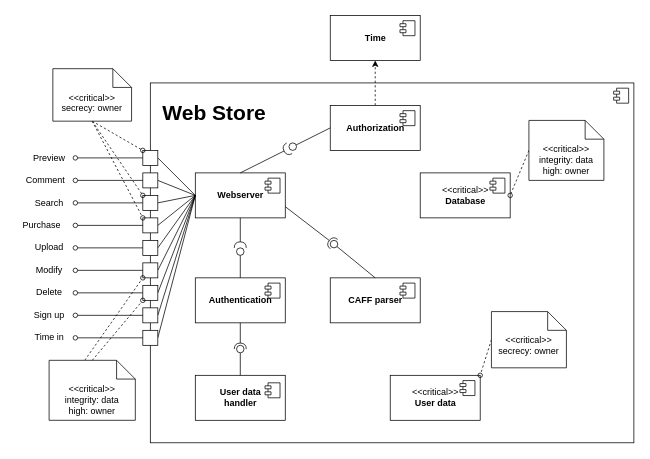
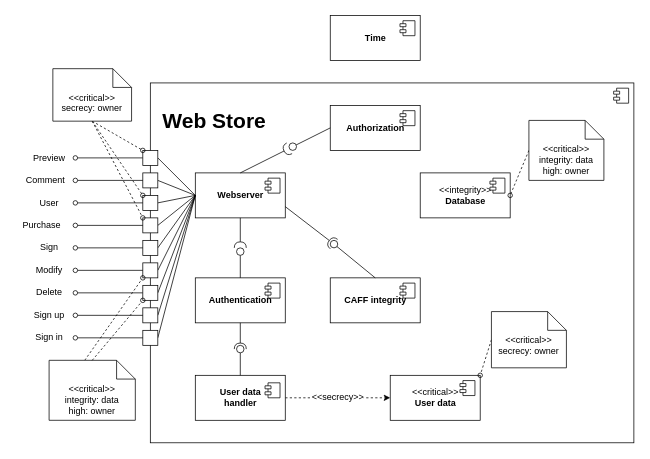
  <mxCell id="0" />
  <mxCell id="1" parent="0" />
  <mxCell id="2" value="" style="html=1;dropTarget=0;align=left;" parent="1" vertex="1"><mxGeometry x="200" y="110" width="645" height="480" as="geometry" /></mxCell>
  <mxCell id="3" value="" style="shape=module;jettyWidth=8;jettyHeight=4;" parent="2" vertex="1"><mxGeometry x="1" width="20" height="20" relative="1" as="geometry"><mxPoint x="-27" y="7" as="offset" /></mxGeometry></mxCell>
- <mxCell id="4" value="Web Store" style="text;html=1;align=center;verticalAlign=middle;resizable=0;points=[];autosize=1;strokeColor=none;fillColor=none;fontSize=28;fontStyle=1" parent="1" vertex="1"><mxGeometry x="210" y="130" width="150" height="40" as="geometry" /></mxCell>
+ <mxCell id="4" value="Web Store" style="text;html=1;align=center;verticalAlign=middle;resizable=0;points=[];autosize=1;strokeColor=none;fillColor=none;fontSize=28;fontStyle=1" parent="1" vertex="1"><mxGeometry x="210" y="140" width="150" height="40" as="geometry" /></mxCell>
  <mxCell id="5" value="&lt;b&gt;Webserver&lt;/b&gt;" style="html=1;dropTarget=0;fontSize=12;" parent="1" vertex="1"><mxGeometry x="260" y="230" width="120" height="60" as="geometry" /></mxCell>
  <mxCell id="6" value="" style="shape=module;jettyWidth=8;jettyHeight=4;fontSize=28;" parent="5" vertex="1"><mxGeometry x="1" width="20" height="20" relative="1" as="geometry"><mxPoint x="-27" y="7" as="offset" /></mxGeometry></mxCell>
  <mxCell id="7" value="&lt;b&gt;Authentication&lt;/b&gt;" style="html=1;dropTarget=0;fontSize=12;" parent="1" vertex="1"><mxGeometry x="260" y="370" width="120" height="60" as="geometry" /></mxCell>
  <mxCell id="8" value="" style="shape=module;jettyWidth=8;jettyHeight=4;fontSize=28;" parent="7" vertex="1"><mxGeometry x="1" width="20" height="20" relative="1" as="geometry"><mxPoint x="-27" y="7" as="offset" /></mxGeometry></mxCell>
- <mxCell id="9" style="edgeStyle=none;rounded=0;orthogonalLoop=1;jettySize=auto;html=1;exitX=0.5;exitY=0;exitDx=0;exitDy=0;entryX=0.5;entryY=1;entryDx=0;entryDy=0;dashed=1;fontSize=12;endArrow=classic;endFill=1;" parent="1" source="10" target="21" edge="1"><mxGeometry relative="1" as="geometry" /></mxCell>
  <mxCell id="10" value="&lt;b&gt;Authorization&lt;/b&gt;" style="html=1;dropTarget=0;fontSize=12;" parent="1" vertex="1"><mxGeometry x="440" y="140" width="120" height="60" as="geometry" /></mxCell>
  <mxCell id="11" value="" style="shape=module;jettyWidth=8;jettyHeight=4;fontSize=28;" parent="10" vertex="1"><mxGeometry x="1" width="20" height="20" relative="1" as="geometry"><mxPoint x="-27" y="7" as="offset" /></mxGeometry></mxCell>
- <mxCell id="12" value="&lt;b&gt;CAFF parser&lt;/b&gt;" style="html=1;dropTarget=0;fontSize=12;" parent="1" vertex="1"><mxGeometry x="440" y="370" width="120" height="60" as="geometry" /></mxCell>
+ <mxCell id="12" value="&lt;b&gt;CAFF integrity&lt;/b&gt;" style="html=1;dropTarget=0;fontSize=12;" parent="1" vertex="1"><mxGeometry x="440" y="370" width="120" height="60" as="geometry" /></mxCell>
  <mxCell id="13" value="" style="shape=module;jettyWidth=8;jettyHeight=4;fontSize=28;" parent="12" vertex="1"><mxGeometry x="1" width="20" height="20" relative="1" as="geometry"><mxPoint x="-27" y="7" as="offset" /></mxGeometry></mxCell>
+ <mxCell id="14" value="&amp;lt;&amp;lt;secrecy&amp;gt;&amp;gt;" style="edgeStyle=none;rounded=0;orthogonalLoop=1;jettySize=auto;html=1;exitX=1;exitY=0.5;exitDx=0;exitDy=0;entryX=0;entryY=0.5;entryDx=0;entryDy=0;fontSize=12;endArrow=classic;endFill=1;dashed=1;" parent="1" source="15" target="17" edge="1"><mxGeometry relative="1" as="geometry" /></mxCell>
  <mxCell id="15" value="&lt;div&gt;&lt;b&gt;User data &lt;br&gt;&lt;/b&gt;&lt;/div&gt;&lt;div&gt;&lt;b&gt;handler&lt;/b&gt;&lt;/div&gt;" style="html=1;dropTarget=0;fontSize=12;" parent="1" vertex="1"><mxGeometry x="260" y="500" width="120" height="60" as="geometry" /></mxCell>
  <mxCell id="16" value="" style="shape=module;jettyWidth=8;jettyHeight=4;fontSize=28;" parent="15" vertex="1"><mxGeometry x="1" width="20" height="20" relative="1" as="geometry"><mxPoint x="-27" y="10" as="offset" /></mxGeometry></mxCell>
  <mxCell id="17" value="&lt;div&gt;&amp;lt;&amp;lt;critical&amp;gt;&amp;gt;&lt;br&gt;&lt;/div&gt;&lt;div&gt;&lt;b&gt;User data&lt;/b&gt;&lt;/div&gt;" style="html=1;dropTarget=0;fontSize=12;" parent="1" vertex="1"><mxGeometry x="520" y="500" width="120" height="60" as="geometry" /></mxCell>
  <mxCell id="18" value="" style="shape=module;jettyWidth=8;jettyHeight=4;fontSize=28;" parent="17" vertex="1"><mxGeometry x="1" width="20" height="20" relative="1" as="geometry"><mxPoint x="-27" y="7" as="offset" /></mxGeometry></mxCell>
- <mxCell id="19" value="&lt;div&gt;&amp;lt;&amp;lt;critical&amp;gt;&amp;gt;&lt;/div&gt;&lt;div&gt;&lt;b&gt;Database&lt;/b&gt;&lt;/div&gt;" style="html=1;dropTarget=0;fontSize=12;" parent="1" vertex="1"><mxGeometry x="560" y="230" width="120" height="60" as="geometry" /></mxCell>
+ <mxCell id="19" value="&lt;div&gt;&amp;lt;&amp;lt;integrity&amp;gt;&amp;gt;&lt;/div&gt;&lt;div&gt;&lt;b&gt;Database&lt;/b&gt;&lt;/div&gt;" style="html=1;dropTarget=0;fontSize=12;" parent="1" vertex="1"><mxGeometry x="560" y="230" width="120" height="60" as="geometry" /></mxCell>
  <mxCell id="20" value="" style="shape=module;jettyWidth=8;jettyHeight=4;fontSize=28;" parent="19" vertex="1"><mxGeometry x="1" width="20" height="20" relative="1" as="geometry"><mxPoint x="-27" y="7" as="offset" /></mxGeometry></mxCell>
  <mxCell id="21" value="&lt;b&gt;Time&lt;/b&gt;" style="html=1;dropTarget=0;fontSize=12;" parent="1" vertex="1"><mxGeometry x="440" y="20" width="120" height="60" as="geometry" /></mxCell>
  <mxCell id="22" value="" style="shape=module;jettyWidth=8;jettyHeight=4;fontSize=28;" parent="21" vertex="1"><mxGeometry x="1" width="20" height="20" relative="1" as="geometry"><mxPoint x="-27" y="7" as="offset" /></mxGeometry></mxCell>
  <mxCell id="23" style="edgeStyle=none;rounded=0;orthogonalLoop=1;jettySize=auto;html=1;exitX=0;exitY=0.5;exitDx=0;exitDy=0;fontSize=12;endArrow=oval;endFill=0;" parent="1" source="25" edge="1"><mxGeometry relative="1" as="geometry"><mxPoint x="100" y="210" as="targetPoint" /></mxGeometry></mxCell>
  <mxCell id="24" style="rounded=0;orthogonalLoop=1;jettySize=auto;html=1;exitX=1;exitY=0.5;exitDx=0;exitDy=0;entryX=0;entryY=0.5;entryDx=0;entryDy=0;endArrow=none;endFill=0;" parent="1" source="25" target="5" edge="1"><mxGeometry relative="1" as="geometry" /></mxCell>
  <mxCell id="25" value="" style="whiteSpace=wrap;html=1;aspect=fixed;fontSize=12;" parent="1" vertex="1"><mxGeometry x="190" y="200" width="20" height="20" as="geometry" /></mxCell>
  <mxCell id="26" style="edgeStyle=none;rounded=0;orthogonalLoop=1;jettySize=auto;html=1;exitX=1;exitY=0.5;exitDx=0;exitDy=0;entryX=0;entryY=0.5;entryDx=0;entryDy=0;endArrow=none;endFill=0;" parent="1" source="27" target="5" edge="1"><mxGeometry relative="1" as="geometry" /></mxCell>
  <mxCell id="27" value="" style="whiteSpace=wrap;html=1;aspect=fixed;fontSize=12;" parent="1" vertex="1"><mxGeometry x="190" y="230" width="20" height="20" as="geometry" /></mxCell>
  <mxCell id="28" style="edgeStyle=none;rounded=0;orthogonalLoop=1;jettySize=auto;html=1;exitX=1;exitY=0.5;exitDx=0;exitDy=0;entryX=0;entryY=0.5;entryDx=0;entryDy=0;endArrow=none;endFill=0;" parent="1" source="29" target="5" edge="1"><mxGeometry relative="1" as="geometry" /></mxCell>
  <mxCell id="29" value="" style="whiteSpace=wrap;html=1;aspect=fixed;fontSize=12;" parent="1" vertex="1"><mxGeometry x="190" y="260" width="20" height="20" as="geometry" /></mxCell>
  <mxCell id="30" style="edgeStyle=none;rounded=0;orthogonalLoop=1;jettySize=auto;html=1;exitX=1;exitY=0.5;exitDx=0;exitDy=0;entryX=0;entryY=0.5;entryDx=0;entryDy=0;endArrow=none;endFill=0;" parent="1" source="31" target="5" edge="1"><mxGeometry relative="1" as="geometry" /></mxCell>
  <mxCell id="31" value="" style="whiteSpace=wrap;html=1;aspect=fixed;fontSize=12;" parent="1" vertex="1"><mxGeometry x="190" y="290" width="20" height="20" as="geometry" /></mxCell>
  <mxCell id="32" style="edgeStyle=none;rounded=0;orthogonalLoop=1;jettySize=auto;html=1;exitX=1;exitY=0.5;exitDx=0;exitDy=0;entryX=0;entryY=0.5;entryDx=0;entryDy=0;endArrow=none;endFill=0;" parent="1" source="33" target="5" edge="1"><mxGeometry relative="1" as="geometry" /></mxCell>
  <mxCell id="33" value="" style="whiteSpace=wrap;html=1;aspect=fixed;fontSize=12;" parent="1" vertex="1"><mxGeometry x="190" y="320" width="20" height="20" as="geometry" /></mxCell>
  <mxCell id="34" style="edgeStyle=none;rounded=0;orthogonalLoop=1;jettySize=auto;html=1;exitX=1;exitY=0.5;exitDx=0;exitDy=0;entryX=0;entryY=0.5;entryDx=0;entryDy=0;endArrow=none;endFill=0;" parent="1" source="35" target="5" edge="1"><mxGeometry relative="1" as="geometry" /></mxCell>
  <mxCell id="35" value="" style="whiteSpace=wrap;html=1;aspect=fixed;fontSize=12;" parent="1" vertex="1"><mxGeometry x="190" y="350" width="20" height="20" as="geometry" /></mxCell>
  <mxCell id="36" style="edgeStyle=none;rounded=0;orthogonalLoop=1;jettySize=auto;html=1;exitX=1;exitY=0.5;exitDx=0;exitDy=0;entryX=0;entryY=0.5;entryDx=0;entryDy=0;endArrow=none;endFill=0;" parent="1" source="37" target="5" edge="1"><mxGeometry relative="1" as="geometry" /></mxCell>
  <mxCell id="37" value="" style="whiteSpace=wrap;html=1;aspect=fixed;fontSize=12;" parent="1" vertex="1"><mxGeometry x="190" y="410" width="20" height="20" as="geometry" /></mxCell>
  <mxCell id="38" style="edgeStyle=none;rounded=0;orthogonalLoop=1;jettySize=auto;html=1;exitX=1;exitY=0.5;exitDx=0;exitDy=0;entryX=0;entryY=0.5;entryDx=0;entryDy=0;endArrow=none;endFill=0;" parent="1" source="39" target="5" edge="1"><mxGeometry relative="1" as="geometry" /></mxCell>
  <mxCell id="39" value="" style="whiteSpace=wrap;html=1;aspect=fixed;fontSize=12;" parent="1" vertex="1"><mxGeometry x="190" y="440" width="20" height="20" as="geometry" /></mxCell>
  <mxCell id="40" value="Preview" style="text;html=1;align=center;verticalAlign=middle;resizable=0;points=[];autosize=1;strokeColor=none;fillColor=none;fontSize=12;" parent="1" vertex="1"><mxGeometry x="35" y="200" width="60" height="20" as="geometry" /></mxCell>
  <mxCell id="41" value="Sign up" style="text;html=1;align=center;verticalAlign=middle;resizable=0;points=[];autosize=1;strokeColor=none;fillColor=none;fontSize=12;" parent="1" vertex="1"><mxGeometry x="40" y="410" width="50" height="20" as="geometry" /></mxCell>
- <mxCell id="42" value="Time in" style="text;html=1;align=center;verticalAlign=middle;resizable=0;points=[];autosize=1;strokeColor=none;fillColor=none;fontSize=12;" parent="1" vertex="1"><mxGeometry x="40" y="440" width="50" height="20" as="geometry" /></mxCell>
- <mxCell id="43" value="Search" style="text;html=1;align=center;verticalAlign=middle;resizable=0;points=[];autosize=1;strokeColor=none;fillColor=none;fontSize=12;" parent="1" vertex="1"><mxGeometry x="40" y="260" width="50" height="20" as="geometry" /></mxCell>
+ <mxCell id="42" value="Sign in" style="text;html=1;align=center;verticalAlign=middle;resizable=0;points=[];autosize=1;strokeColor=none;fillColor=none;fontSize=12;" parent="1" vertex="1"><mxGeometry x="40" y="440" width="50" height="20" as="geometry" /></mxCell>
+ <mxCell id="43" value="User" style="text;html=1;align=center;verticalAlign=middle;resizable=0;points=[];autosize=1;strokeColor=none;fillColor=none;fontSize=12;" parent="1" vertex="1"><mxGeometry x="40" y="260" width="50" height="20" as="geometry" /></mxCell>
  <mxCell id="44" value="Purchase" style="text;html=1;align=center;verticalAlign=middle;resizable=0;points=[];autosize=1;strokeColor=none;fillColor=none;fontSize=12;" parent="1" vertex="1"><mxGeometry x="20" y="285" width="70" height="30" as="geometry" /></mxCell>
- <mxCell id="45" value="Upload" style="text;html=1;align=center;verticalAlign=middle;resizable=0;points=[];autosize=1;strokeColor=none;fillColor=none;fontSize=12;" parent="1" vertex="1"><mxGeometry x="40" y="320" width="50" height="20" as="geometry" /></mxCell>
+ <mxCell id="45" value="Sign" style="text;html=1;align=center;verticalAlign=middle;resizable=0;points=[];autosize=1;strokeColor=none;fillColor=none;fontSize=12;" parent="1" vertex="1"><mxGeometry x="40" y="320" width="50" height="20" as="geometry" /></mxCell>
  <mxCell id="46" value="Modify" style="text;html=1;align=center;verticalAlign=middle;resizable=0;points=[];autosize=1;strokeColor=none;fillColor=none;fontSize=12;" parent="1" vertex="1"><mxGeometry x="40" y="350" width="50" height="20" as="geometry" /></mxCell>
  <mxCell id="47" value="Delete" style="text;html=1;align=center;verticalAlign=middle;resizable=0;points=[];autosize=1;strokeColor=none;fillColor=none;fontSize=12;" parent="1" vertex="1"><mxGeometry x="40" y="380" width="50" height="20" as="geometry" /></mxCell>
  <mxCell id="48" value="Comment" style="text;html=1;align=center;verticalAlign=middle;resizable=0;points=[];autosize=1;strokeColor=none;fillColor=none;fontSize=12;" parent="1" vertex="1"><mxGeometry x="25" y="230" width="70" height="20" as="geometry" /></mxCell>
  <mxCell id="49" style="edgeStyle=none;rounded=0;orthogonalLoop=1;jettySize=auto;html=1;exitX=0;exitY=0.5;exitDx=0;exitDy=0;fontSize=12;endArrow=oval;endFill=0;" parent="1" source="27" edge="1"><mxGeometry relative="1" as="geometry"><mxPoint x="100" y="240" as="targetPoint" /><mxPoint x="190" y="259.5" as="sourcePoint" /></mxGeometry></mxCell>
  <mxCell id="50" style="edgeStyle=none;rounded=0;orthogonalLoop=1;jettySize=auto;html=1;exitX=0;exitY=0.5;exitDx=0;exitDy=0;fontSize=12;endArrow=oval;endFill=0;" parent="1" source="29" edge="1"><mxGeometry relative="1" as="geometry"><mxPoint x="100" y="270" as="targetPoint" /><mxPoint x="190" y="299.5" as="sourcePoint" /></mxGeometry></mxCell>
  <mxCell id="51" style="edgeStyle=none;rounded=0;orthogonalLoop=1;jettySize=auto;html=1;exitX=0;exitY=0.5;exitDx=0;exitDy=0;fontSize=12;endArrow=oval;endFill=0;" parent="1" source="31" edge="1"><mxGeometry relative="1" as="geometry"><mxPoint x="100" y="300" as="targetPoint" /><mxPoint x="190" y="339.5" as="sourcePoint" /></mxGeometry></mxCell>
  <mxCell id="52" style="edgeStyle=none;rounded=0;orthogonalLoop=1;jettySize=auto;html=1;exitX=0;exitY=0.5;exitDx=0;exitDy=0;fontSize=12;endArrow=oval;endFill=0;" parent="1" source="33" edge="1"><mxGeometry relative="1" as="geometry"><mxPoint x="100" y="330" as="targetPoint" /><mxPoint x="190" y="380" as="sourcePoint" /></mxGeometry></mxCell>
  <mxCell id="53" style="edgeStyle=none;rounded=0;orthogonalLoop=1;jettySize=auto;html=1;exitX=0;exitY=0.5;exitDx=0;exitDy=0;fontSize=12;endArrow=oval;endFill=0;" parent="1" source="35" edge="1"><mxGeometry relative="1" as="geometry"><mxPoint x="100" y="360" as="targetPoint" /><mxPoint x="190" y="419.5" as="sourcePoint" /></mxGeometry></mxCell>
  <mxCell id="54" style="edgeStyle=none;rounded=0;orthogonalLoop=1;jettySize=auto;html=1;fontSize=12;endArrow=oval;endFill=0;exitX=0;exitY=0.5;exitDx=0;exitDy=0;" parent="1" source="80" edge="1"><mxGeometry relative="1" as="geometry"><mxPoint x="100" y="390" as="targetPoint" /><mxPoint x="165" y="390" as="sourcePoint" /></mxGeometry></mxCell>
  <mxCell id="55" style="edgeStyle=none;rounded=0;orthogonalLoop=1;jettySize=auto;html=1;exitX=0;exitY=0.5;exitDx=0;exitDy=0;fontSize=12;endArrow=oval;endFill=0;" parent="1" source="37" edge="1"><mxGeometry relative="1" as="geometry"><mxPoint x="100" y="420" as="targetPoint" /><mxPoint x="190" y="519.5" as="sourcePoint" /></mxGeometry></mxCell>
  <mxCell id="56" style="edgeStyle=none;rounded=0;orthogonalLoop=1;jettySize=auto;html=1;exitX=0;exitY=0.5;exitDx=0;exitDy=0;fontSize=12;endArrow=oval;endFill=0;" parent="1" source="39" edge="1"><mxGeometry relative="1" as="geometry"><mxPoint x="100" y="450" as="targetPoint" /><mxPoint x="190" y="569.5" as="sourcePoint" /></mxGeometry></mxCell>
  <mxCell id="57" style="edgeStyle=none;rounded=0;orthogonalLoop=1;jettySize=auto;html=1;exitX=0;exitY=0;exitDx=47.5;exitDy=0;exitPerimeter=0;entryX=0;entryY=1;entryDx=0;entryDy=0;fontSize=12;endArrow=oval;endFill=0;dashed=1;" parent="1" source="58" target="35" edge="1"><mxGeometry relative="1" as="geometry" /></mxCell>
  <mxCell id="58" value="&lt;div&gt;&amp;lt;&amp;lt;critical&amp;gt;&amp;gt;&lt;/div&gt;&lt;div&gt;integrity: data&lt;/div&gt;&lt;div&gt;high: owner&lt;br&gt;&lt;/div&gt;" style="shape=note2;boundedLbl=1;whiteSpace=wrap;html=1;size=25;verticalAlign=top;align=center;fontSize=12;" parent="1" vertex="1"><mxGeometry x="65" y="480" width="115" height="80" as="geometry" /></mxCell>
  <mxCell id="59" style="edgeStyle=none;rounded=0;orthogonalLoop=1;jettySize=auto;html=1;exitX=0.5;exitY=1;exitDx=0;exitDy=0;exitPerimeter=0;entryX=0;entryY=0;entryDx=0;entryDy=0;dashed=1;fontSize=12;endArrow=oval;endFill=0;" parent="1" source="62" target="25" edge="1"><mxGeometry relative="1" as="geometry" /></mxCell>
  <mxCell id="60" style="edgeStyle=none;rounded=0;orthogonalLoop=1;jettySize=auto;html=1;exitX=0.5;exitY=1;exitDx=0;exitDy=0;exitPerimeter=0;entryX=0;entryY=0;entryDx=0;entryDy=0;dashed=1;fontSize=12;endArrow=oval;endFill=0;" parent="1" source="62" target="29" edge="1"><mxGeometry relative="1" as="geometry" /></mxCell>
  <mxCell id="61" style="edgeStyle=none;rounded=0;orthogonalLoop=1;jettySize=auto;html=1;exitX=0.5;exitY=1;exitDx=0;exitDy=0;exitPerimeter=0;entryX=0;entryY=0;entryDx=0;entryDy=0;dashed=1;fontSize=12;endArrow=oval;endFill=0;" parent="1" source="62" target="31" edge="1"><mxGeometry relative="1" as="geometry" /></mxCell>
  <mxCell id="62" value="&lt;div&gt;&amp;lt;&amp;lt;critical&amp;gt;&amp;gt;&lt;/div&gt;&lt;div&gt;secrecy: owner&lt;br&gt;&lt;/div&gt;" style="shape=note2;boundedLbl=1;whiteSpace=wrap;html=1;size=25;verticalAlign=top;align=center;fontSize=12;" parent="1" vertex="1"><mxGeometry x="70" y="91" width="105" height="70" as="geometry" /></mxCell>
  <mxCell id="63" style="edgeStyle=none;rounded=0;orthogonalLoop=1;jettySize=auto;html=1;exitX=0;exitY=0.5;exitDx=0;exitDy=0;exitPerimeter=0;entryX=1;entryY=0;entryDx=0;entryDy=0;dashed=1;fontSize=12;endArrow=oval;endFill=0;" parent="1" source="64" target="17" edge="1"><mxGeometry relative="1" as="geometry" /></mxCell>
  <mxCell id="64" value="&lt;div&gt;&amp;lt;&amp;lt;critical&amp;gt;&amp;gt;&lt;/div&gt;&lt;div&gt;secrecy: owner&lt;br&gt;&lt;/div&gt;" style="shape=note2;boundedLbl=1;whiteSpace=wrap;html=1;size=25;verticalAlign=top;align=center;fontSize=12;" parent="1" vertex="1"><mxGeometry x="655" y="415" width="100" height="75" as="geometry" /></mxCell>
  <mxCell id="65" style="edgeStyle=none;rounded=0;orthogonalLoop=1;jettySize=auto;html=1;exitX=0;exitY=0.5;exitDx=0;exitDy=0;exitPerimeter=0;entryX=1;entryY=0.5;entryDx=0;entryDy=0;dashed=1;fontSize=12;endArrow=oval;endFill=0;" parent="1" source="66" target="19" edge="1"><mxGeometry relative="1" as="geometry" /></mxCell>
  <mxCell id="66" value="&lt;div&gt;&amp;lt;&amp;lt;critical&amp;gt;&amp;gt;&lt;/div&gt;&lt;div&gt;integrity: data&lt;/div&gt;&lt;div&gt;high: owner&lt;br&gt;&lt;/div&gt;" style="shape=note2;boundedLbl=1;whiteSpace=wrap;html=1;size=25;verticalAlign=top;align=center;fontSize=12;" parent="1" vertex="1"><mxGeometry x="705" y="160" width="100" height="80" as="geometry" /></mxCell>
  <mxCell id="67" value="" style="rounded=0;orthogonalLoop=1;jettySize=auto;html=1;endArrow=none;endFill=0;sketch=0;sourcePerimeterSpacing=0;targetPerimeterSpacing=0;exitX=0;exitY=0.5;exitDx=0;exitDy=0;" parent="1" source="10" target="69" edge="1"><mxGeometry relative="1" as="geometry"><mxPoint x="325" y="177.5" as="sourcePoint" /></mxGeometry></mxCell>
  <mxCell id="68" value="" style="rounded=0;orthogonalLoop=1;jettySize=auto;html=1;endArrow=halfCircle;endFill=0;endSize=6;strokeWidth=1;sketch=0;exitX=0.5;exitY=0;exitDx=0;exitDy=0;" parent="1" source="5" target="69" edge="1"><mxGeometry relative="1" as="geometry"><mxPoint x="415" y="132.5" as="sourcePoint" /><mxPoint x="410" y="202.5" as="targetPoint" /></mxGeometry></mxCell>
  <mxCell id="69" value="" style="ellipse;whiteSpace=wrap;html=1;align=center;aspect=fixed;resizable=0;points=[];outlineConnect=0;sketch=0;" parent="1" vertex="1"><mxGeometry x="385" y="190" width="10" height="10" as="geometry" /></mxCell>
  <mxCell id="70" value="" style="rounded=0;orthogonalLoop=1;jettySize=auto;html=1;endArrow=none;endFill=0;sketch=0;sourcePerimeterSpacing=0;targetPerimeterSpacing=0;exitX=0.5;exitY=0;exitDx=0;exitDy=0;" parent="1" source="7" target="72" edge="1"><mxGeometry relative="1" as="geometry"><mxPoint x="415" y="305" as="sourcePoint" /></mxGeometry></mxCell>
  <mxCell id="71" value="" style="rounded=0;orthogonalLoop=1;jettySize=auto;html=1;endArrow=halfCircle;endFill=0;endSize=6;strokeWidth=1;sketch=0;exitX=0.5;exitY=1;exitDx=0;exitDy=0;" parent="1" source="5" target="72" edge="1"><mxGeometry relative="1" as="geometry"><mxPoint x="455" y="305" as="sourcePoint" /><mxPoint x="435" y="305" as="targetPoint" /></mxGeometry></mxCell>
  <mxCell id="72" value="" style="ellipse;whiteSpace=wrap;html=1;align=center;aspect=fixed;resizable=0;points=[];outlineConnect=0;sketch=0;" parent="1" vertex="1"><mxGeometry x="315" y="330" width="10" height="10" as="geometry" /></mxCell>
  <mxCell id="73" value="" style="rounded=0;orthogonalLoop=1;jettySize=auto;html=1;endArrow=none;endFill=0;sketch=0;sourcePerimeterSpacing=0;targetPerimeterSpacing=0;exitX=0.5;exitY=0;exitDx=0;exitDy=0;" parent="1" source="12" target="75" edge="1"><mxGeometry relative="1" as="geometry"><mxPoint x="415" y="335" as="sourcePoint" /></mxGeometry></mxCell>
  <mxCell id="74" value="" style="rounded=0;orthogonalLoop=1;jettySize=auto;html=1;endArrow=halfCircle;endFill=0;entryX=0.5;entryY=0.5;endSize=6;strokeWidth=1;sketch=0;exitX=1;exitY=0.75;exitDx=0;exitDy=0;" parent="1" source="5" target="75" edge="1"><mxGeometry relative="1" as="geometry"><mxPoint x="455" y="335" as="sourcePoint" /></mxGeometry></mxCell>
  <mxCell id="75" value="" style="ellipse;whiteSpace=wrap;html=1;align=center;aspect=fixed;resizable=0;points=[];outlineConnect=0;sketch=0;" parent="1" vertex="1"><mxGeometry x="440" y="320" width="10" height="10" as="geometry" /></mxCell>
  <mxCell id="76" value="" style="rounded=0;orthogonalLoop=1;jettySize=auto;html=1;endArrow=none;endFill=0;sketch=0;sourcePerimeterSpacing=0;targetPerimeterSpacing=0;exitX=0.5;exitY=0;exitDx=0;exitDy=0;" parent="1" source="15" target="78" edge="1"><mxGeometry relative="1" as="geometry"><mxPoint x="415" y="475" as="sourcePoint" /></mxGeometry></mxCell>
  <mxCell id="77" value="" style="rounded=0;orthogonalLoop=1;jettySize=auto;html=1;endArrow=halfCircle;endFill=0;entryX=0.5;entryY=0.5;endSize=6;strokeWidth=1;sketch=0;exitX=0.5;exitY=1;exitDx=0;exitDy=0;" parent="1" source="7" target="78" edge="1"><mxGeometry relative="1" as="geometry"><mxPoint x="455" y="475" as="sourcePoint" /></mxGeometry></mxCell>
  <mxCell id="78" value="" style="ellipse;whiteSpace=wrap;html=1;align=center;aspect=fixed;resizable=0;points=[];outlineConnect=0;sketch=0;" parent="1" vertex="1"><mxGeometry x="315" y="460" width="10" height="10" as="geometry" /></mxCell>
  <mxCell id="79" style="edgeStyle=none;rounded=0;orthogonalLoop=1;jettySize=auto;html=1;exitX=1;exitY=0.5;exitDx=0;exitDy=0;entryX=0;entryY=0.5;entryDx=0;entryDy=0;endArrow=none;endFill=0;" parent="1" source="80" target="5" edge="1"><mxGeometry relative="1" as="geometry" /></mxCell>
  <mxCell id="80" value="" style="whiteSpace=wrap;html=1;aspect=fixed;fontSize=12;" parent="1" vertex="1"><mxGeometry x="190" y="380" width="20" height="20" as="geometry" /></mxCell>
  <mxCell id="81" style="edgeStyle=none;rounded=0;orthogonalLoop=1;jettySize=auto;html=1;exitX=0.5;exitY=0;exitDx=0;exitDy=0;exitPerimeter=0;dashed=1;fontSize=12;endArrow=oval;endFill=0;entryX=0;entryY=1;entryDx=0;entryDy=0;" parent="1" source="58" target="80" edge="1"><mxGeometry relative="1" as="geometry"><mxPoint x="185" y="420" as="targetPoint" /></mxGeometry></mxCell>
